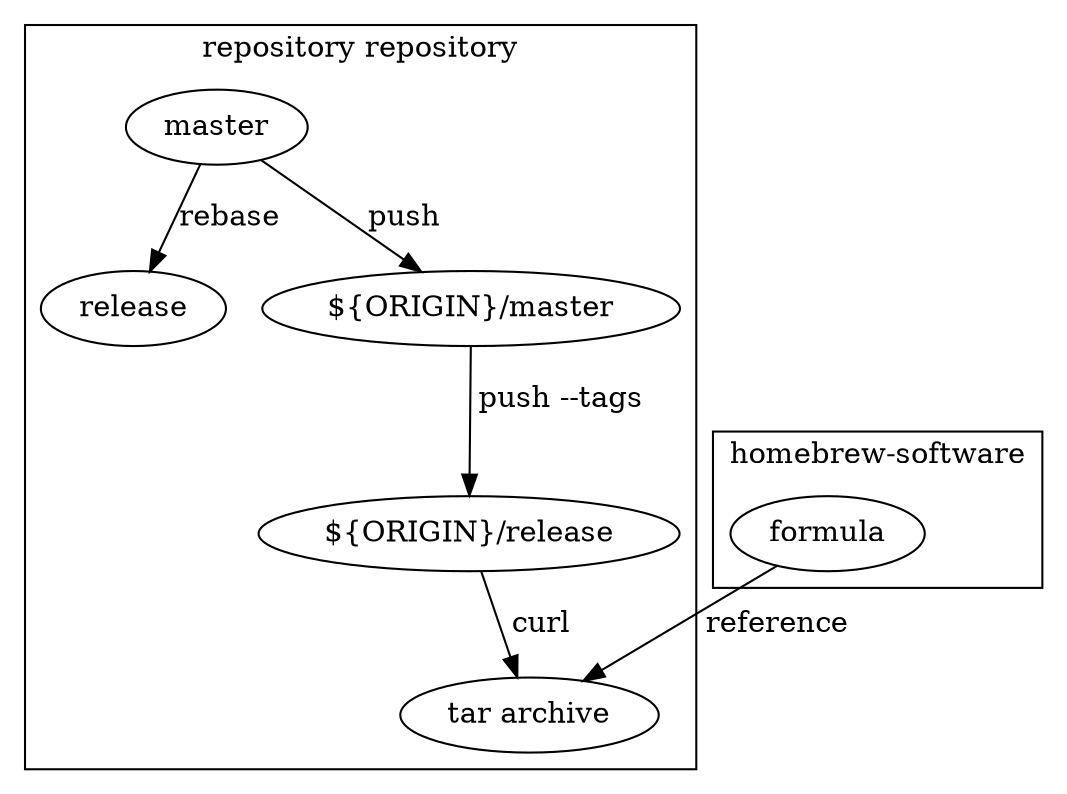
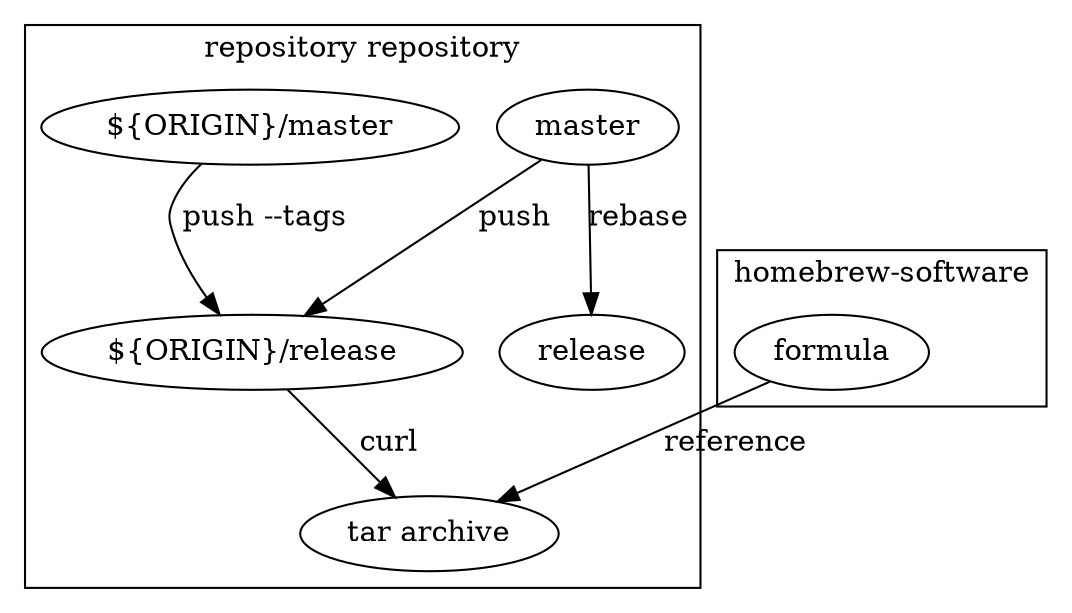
  digraph {
    master
    release
    "${ORIGIN}/master"
    "${ORIGIN}/release"
    "tar archive"
    formula
    subgraph cluster_1 {
      label="repository repository"
      master
      release
      "${ORIGIN}/master"
      "${ORIGIN}/release"
      "tar archive"
    }
    subgraph cluster_2 {
      label="homebrew-software"
      formula
    }
    master -> release [label="rebase  "]
-   master -> "${ORIGIN}/master" [label=" push  "]
+   master -> "${ORIGIN}/release" [label=" push  "]
    "${ORIGIN}/master" -> "${ORIGIN}/release" [label=" push --tags  "]
    "${ORIGIN}/release" -> "tar archive" [label=" curl  "]
    formula -> "tar archive" [label=" reference  "]
  }
